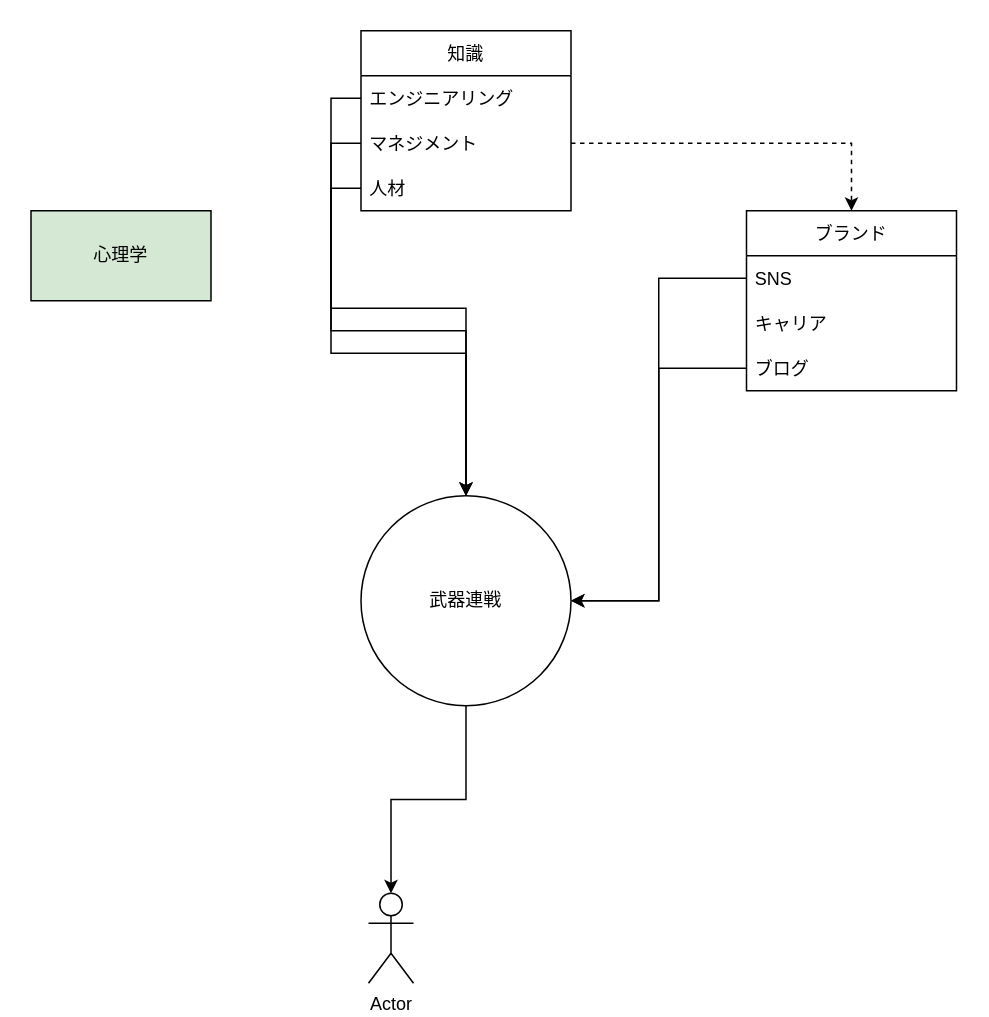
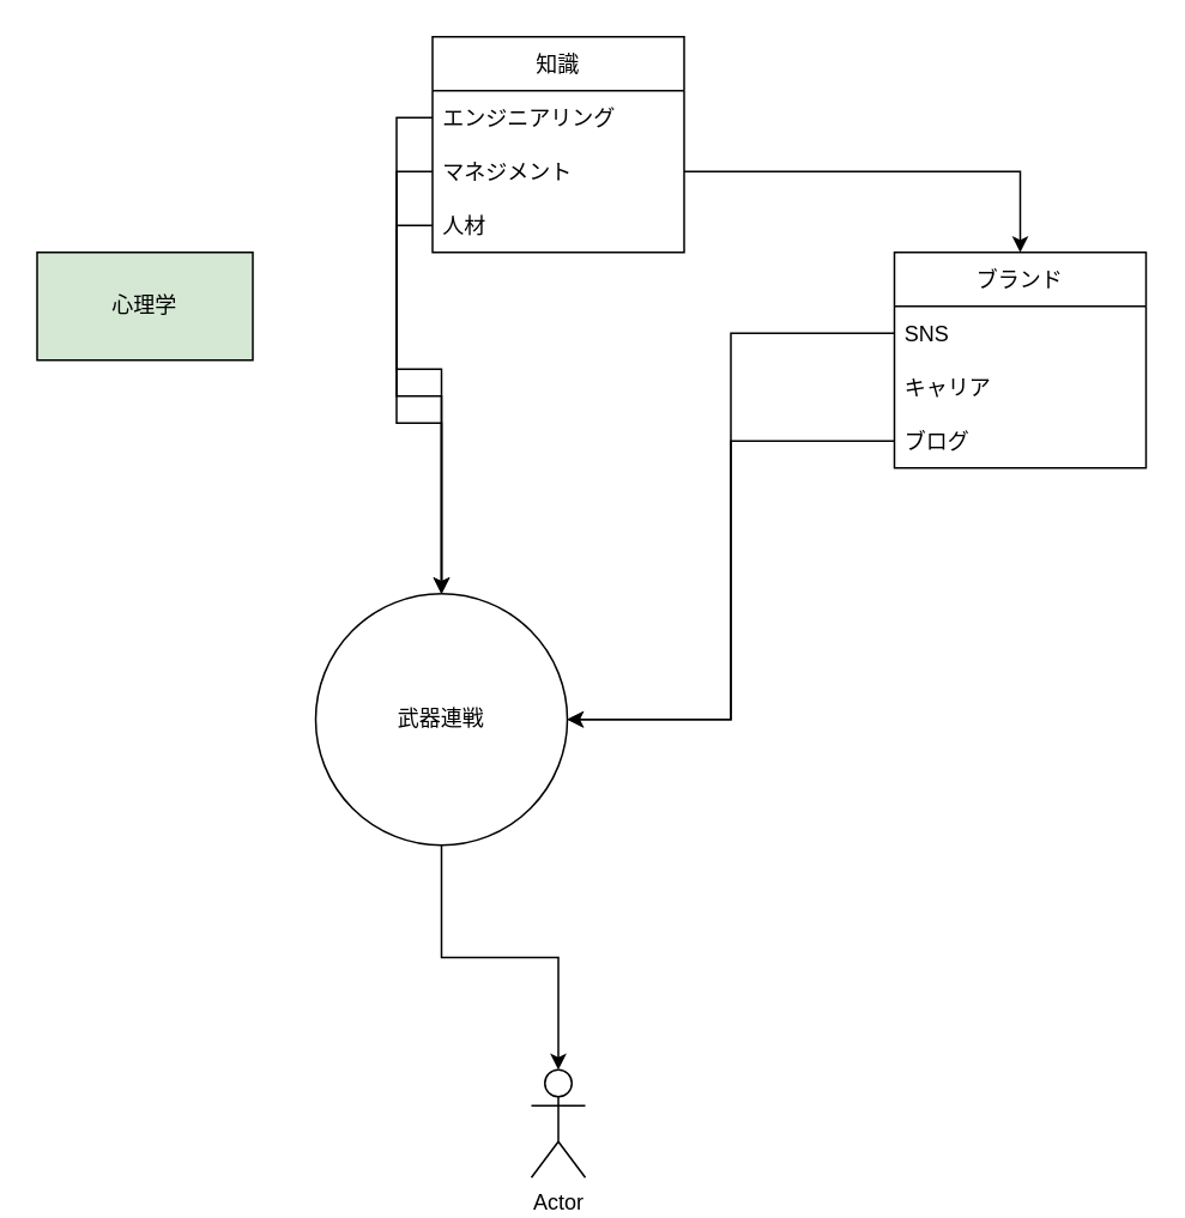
  <mxCell id="0" />
  <mxCell id="1" parent="0" />
  <mxCell id="2" value="知識" style="swimlane;fontStyle=0;childLayout=stackLayout;horizontal=1;startSize=30;horizontalStack=0;resizeParent=1;resizeParentMax=0;resizeLast=0;collapsible=1;marginBottom=0;" vertex="1" parent="1"><mxGeometry x="240" y="20" width="140" height="120" as="geometry"><mxRectangle x="788" y="395" width="60" height="30" as="alternateBounds" /></mxGeometry></mxCell>
  <mxCell id="3" value="エンジニアリング" style="text;strokeColor=none;fillColor=none;align=left;verticalAlign=middle;spacingLeft=4;spacingRight=4;overflow=hidden;points=[[0,0.5],[1,0.5]];portConstraint=eastwest;rotatable=0;" vertex="1" parent="2"><mxGeometry y="30" width="140" height="30" as="geometry" /></mxCell>
  <mxCell id="4" value="マネジメント" style="text;strokeColor=none;fillColor=none;align=left;verticalAlign=middle;spacingLeft=4;spacingRight=4;overflow=hidden;points=[[0,0.5],[1,0.5]];portConstraint=eastwest;rotatable=0;" vertex="1" parent="2"><mxGeometry y="60" width="140" height="30" as="geometry" /></mxCell>
  <mxCell id="5" value="人材" style="text;strokeColor=none;fillColor=none;align=left;verticalAlign=middle;spacingLeft=4;spacingRight=4;overflow=hidden;points=[[0,0.5],[1,0.5]];portConstraint=eastwest;rotatable=0;" vertex="1" parent="2"><mxGeometry y="90" width="140" height="30" as="geometry" /></mxCell>
  <mxCell id="6" value="ブランド" style="swimlane;fontStyle=0;childLayout=stackLayout;horizontal=1;startSize=30;horizontalStack=0;resizeParent=1;resizeParentMax=0;resizeLast=0;collapsible=1;marginBottom=0;" vertex="1" parent="1"><mxGeometry x="497" y="140" width="140" height="120" as="geometry"><mxRectangle x="1045" y="515" width="90" height="30" as="alternateBounds" /></mxGeometry></mxCell>
  <mxCell id="7" value="SNS" style="text;strokeColor=none;fillColor=none;align=left;verticalAlign=middle;spacingLeft=4;spacingRight=4;overflow=hidden;points=[[0,0.5],[1,0.5]];portConstraint=eastwest;rotatable=0;" vertex="1" parent="6"><mxGeometry y="30" width="140" height="30" as="geometry" /></mxCell>
  <mxCell id="8" value="キャリア" style="text;strokeColor=none;fillColor=none;align=left;verticalAlign=middle;spacingLeft=4;spacingRight=4;overflow=hidden;points=[[0,0.5],[1,0.5]];portConstraint=eastwest;rotatable=0;" vertex="1" parent="6"><mxGeometry y="60" width="140" height="30" as="geometry" /></mxCell>
  <mxCell id="9" value="ブログ" style="text;strokeColor=none;fillColor=none;align=left;verticalAlign=middle;spacingLeft=4;spacingRight=4;overflow=hidden;points=[[0,0.5],[1,0.5]];portConstraint=eastwest;rotatable=0;" vertex="1" parent="6"><mxGeometry y="90" width="140" height="30" as="geometry" /></mxCell>
  <mxCell id="10" value="心理学" style="rounded=0;whiteSpace=wrap;html=1;fillColor=#d5e8d4;" vertex="1" parent="1"><mxGeometry x="20" y="140" width="120" height="60" as="geometry" /></mxCell>
- <mxCell id="11" style="edgeStyle=orthogonalEdgeStyle;rounded=0;orthogonalLoop=1;jettySize=auto;html=1;exitX=1;exitY=0.5;exitDx=0;exitDy=0;entryX=0.5;entryY=0;entryDx=0;entryDy=0;dashed=1;" edge="1" parent="1" source="4" target="6"><mxGeometry relative="1" as="geometry" /></mxCell>
+ <mxCell id="11" style="edgeStyle=orthogonalEdgeStyle;rounded=0;orthogonalLoop=1;jettySize=auto;html=1;exitX=1;exitY=0.5;exitDx=0;exitDy=0;entryX=0.5;entryY=0;entryDx=0;entryDy=0;" edge="1" parent="1" source="4" target="6"><mxGeometry relative="1" as="geometry" /></mxCell>
  <mxCell id="12" style="edgeStyle=orthogonalEdgeStyle;rounded=0;orthogonalLoop=1;jettySize=auto;html=1;entryX=0.5;entryY=0;entryDx=0;entryDy=0;entryPerimeter=0;" edge="1" parent="1" source="13" target="18"><mxGeometry relative="1" as="geometry" /></mxCell>
- <mxCell id="13" value="武器連戦" style="ellipse;whiteSpace=wrap;html=1;aspect=fixed;" vertex="1" parent="1"><mxGeometry x="240" y="330" width="140" height="140" as="geometry" /></mxCell>
+ <mxCell id="13" value="武器連戦" style="ellipse;whiteSpace=wrap;html=1;aspect=fixed;" vertex="1" parent="1"><mxGeometry x="175" y="330" width="140" height="140" as="geometry" /></mxCell>
  <mxCell id="14" style="edgeStyle=orthogonalEdgeStyle;rounded=0;orthogonalLoop=1;jettySize=auto;html=1;entryX=1;entryY=0.5;entryDx=0;entryDy=0;" edge="1" parent="1" source="9" target="13"><mxGeometry relative="1" as="geometry" /></mxCell>
  <mxCell id="15" style="edgeStyle=orthogonalEdgeStyle;rounded=0;orthogonalLoop=1;jettySize=auto;html=1;entryX=1;entryY=0.5;entryDx=0;entryDy=0;" edge="1" parent="1" source="7" target="13"><mxGeometry relative="1" as="geometry" /></mxCell>
  <mxCell id="16" style="edgeStyle=orthogonalEdgeStyle;rounded=0;orthogonalLoop=1;jettySize=auto;html=1;entryX=0.5;entryY=0;entryDx=0;entryDy=0;" edge="1" parent="1" source="3" target="13"><mxGeometry relative="1" as="geometry" /></mxCell>
  <mxCell id="17" style="edgeStyle=orthogonalEdgeStyle;rounded=0;orthogonalLoop=1;jettySize=auto;html=1;entryX=0.5;entryY=0;entryDx=0;entryDy=0;" edge="1" parent="1" source="4" target="13"><mxGeometry relative="1" as="geometry"><mxPoint x="350" y="300" as="targetPoint" /></mxGeometry></mxCell>
- <mxCell id="18" value="Actor" style="shape=umlActor;verticalLabelPosition=bottom;verticalAlign=top;html=1;outlineConnect=0;" vertex="1" parent="1"><mxGeometry x="245" y="595" width="30" height="60" as="geometry" /></mxCell>
+ <mxCell id="18" value="Actor" style="shape=umlActor;verticalLabelPosition=bottom;verticalAlign=top;html=1;outlineConnect=0;" vertex="1" parent="1"><mxGeometry x="295" y="595" width="30" height="60" as="geometry" /></mxCell>
  <mxCell id="19" style="edgeStyle=orthogonalEdgeStyle;rounded=0;orthogonalLoop=1;jettySize=auto;html=1;entryX=0.5;entryY=0;entryDx=0;entryDy=0;" edge="1" parent="1" source="5" target="13"><mxGeometry relative="1" as="geometry" /></mxCell>
